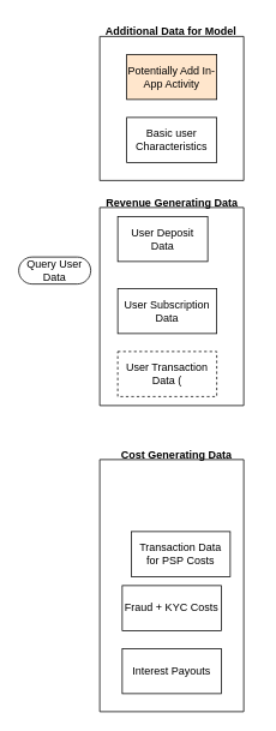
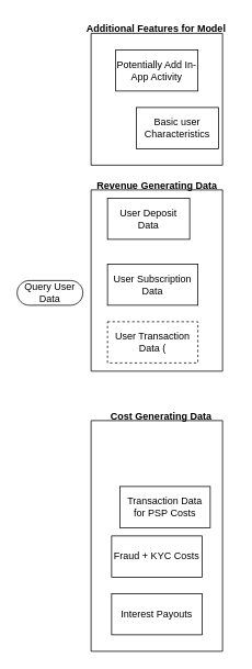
  <mxCell id="0" />
  <mxCell id="1" parent="0" />
- <mxCell id="2" value="Query User Data" style="html=1;dashed=0;whiteSpace=wrap;shape=mxgraph.dfd.start" vertex="1" parent="1"><mxGeometry x="20" y="285" width="80" height="30" as="geometry" /></mxCell>
- <mxCell id="3" value="Potentially Add In-App Activity" style="html=1;dashed=0;whiteSpace=wrap;fillColor=#ffe6cc;" vertex="1" parent="1"><mxGeometry x="140" y="60" width="100" height="50" as="geometry" /></mxCell>
+ <mxCell id="2" value="Query User Data" style="html=1;dashed=0;whiteSpace=wrap;shape=mxgraph.dfd.start" vertex="1" parent="1"><mxGeometry x="20" y="340" width="80" height="30" as="geometry" /></mxCell>
+ <mxCell id="3" value="Potentially Add In-App Activity" style="html=1;dashed=0;whiteSpace=wrap;" vertex="1" parent="1"><mxGeometry x="140" y="60" width="100" height="50" as="geometry" /></mxCell>
  <mxCell id="4" value="User Subscription Data" style="html=1;dashed=0;whiteSpace=wrap;" vertex="1" parent="1"><mxGeometry x="130" y="320" width="110" height="50" as="geometry" /></mxCell>
  <mxCell id="5" value="User Deposit Data" style="html=1;dashed=0;whiteSpace=wrap;" vertex="1" parent="1"><mxGeometry x="130" y="240" width="100" height="50" as="geometry" /></mxCell>
- <mxCell id="6" value="Basic user Characteristics" style="html=1;dashed=0;whiteSpace=wrap;" vertex="1" parent="1"><mxGeometry x="140" y="130" width="100" height="50" as="geometry" /></mxCell>
+ <mxCell id="6" value="Basic user Characteristics" style="html=1;dashed=0;whiteSpace=wrap;" vertex="1" parent="1"><mxGeometry x="165" y="130" width="100" height="50" as="geometry" /></mxCell>
  <mxCell id="7" value="User Transaction Data (" style="html=1;dashed=1;whiteSpace=wrap;" vertex="1" parent="1"><mxGeometry x="130" y="390" width="110" height="50" as="geometry" /></mxCell>
  <mxCell id="8" value="" style="swimlane;startSize=0;" vertex="1" parent="1"><mxGeometry x="110" y="230" width="160" height="220" as="geometry" /></mxCell>
  <mxCell id="9" value="" style="swimlane;startSize=0;" vertex="1" parent="1"><mxGeometry x="110" y="40" width="160" height="160" as="geometry" /></mxCell>
- <mxCell id="10" value="&lt;b&gt;Additional Data for Model&lt;/b&gt;" style="text;html=1;align=center;verticalAlign=middle;resizable=0;points=[];autosize=1;strokeColor=none;fillColor=none;" vertex="1" parent="1"><mxGeometry x="93.75" y="20" width="190" height="30" as="geometry" /></mxCell>
+ <mxCell id="10" value="&lt;b&gt;Additional Features for Model&lt;/b&gt;" style="text;html=1;align=center;verticalAlign=middle;resizable=0;points=[];autosize=1;strokeColor=none;fillColor=none;" vertex="1" parent="1"><mxGeometry x="93.75" y="20" width="190" height="30" as="geometry" /></mxCell>
  <mxCell id="11" value="" style="swimlane;startSize=0;" vertex="1" parent="1"><mxGeometry x="110" y="510" width="160" height="280" as="geometry" /></mxCell>
  <mxCell id="12" value="Transaction Data for PSP Costs" style="html=1;dashed=0;whiteSpace=wrap;" vertex="1" parent="11"><mxGeometry x="35" y="80" width="110" height="50" as="geometry" /></mxCell>
  <mxCell id="13" value="Fraud + KYC Costs" style="html=1;dashed=0;whiteSpace=wrap;" vertex="1" parent="11"><mxGeometry x="25" y="140" width="110" height="50" as="geometry" /></mxCell>
  <mxCell id="14" value="Interest Payouts" style="html=1;dashed=0;whiteSpace=wrap;" vertex="1" parent="11"><mxGeometry x="25" y="210" width="110" height="50" as="geometry" /></mxCell>
  <mxCell id="15" value="&lt;b&gt;Cost Generating Data&lt;/b&gt;" style="text;html=1;align=center;verticalAlign=middle;resizable=0;points=[];autosize=1;strokeColor=none;fillColor=none;" vertex="1" parent="1"><mxGeometry x="120" y="490" width="150" height="30" as="geometry" /></mxCell>
  <mxCell id="16" value="&lt;b&gt;Revenue Generating Data&lt;/b&gt;" style="text;html=1;align=center;verticalAlign=middle;resizable=0;points=[];autosize=1;strokeColor=none;fillColor=none;" vertex="1" parent="1"><mxGeometry x="105" y="210" width="170" height="30" as="geometry" /></mxCell>
